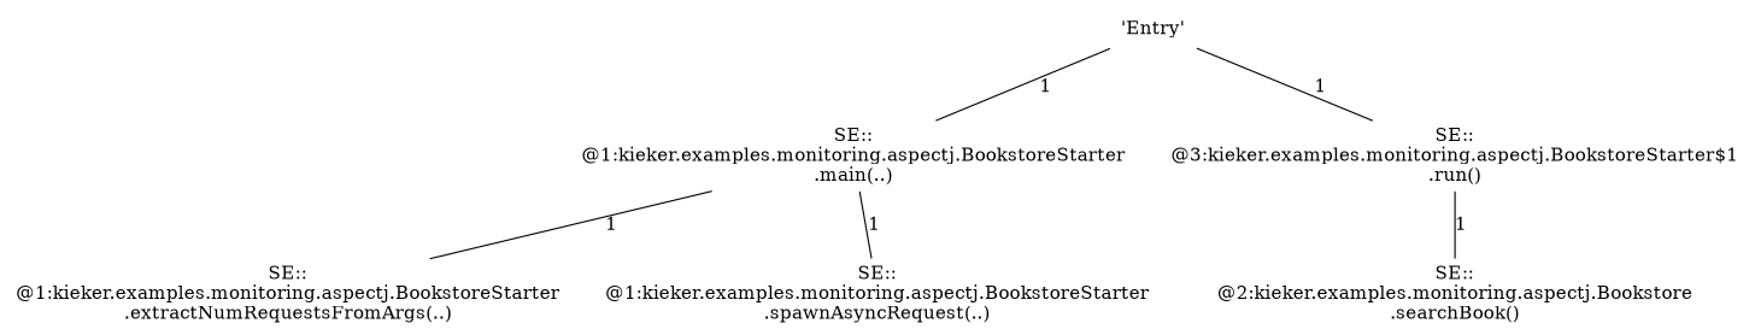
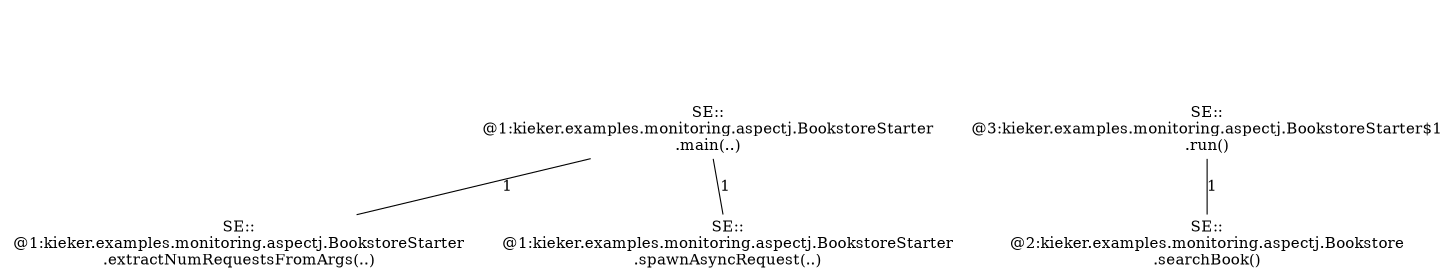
  digraph {
    node [shape=none]
    edge [arrowhead=none style=solid]
-   n1 [label="'Entry'"]
    n2 [label="SE::\n@1:kieker.examples.monitoring.aspectj.BookstoreStarter\n.main(..)"]
    n3 [label="SE::\n@3:kieker.examples.monitoring.aspectj.BookstoreStarter$1\n.run()"]
    n4 [label="SE::\n@1:kieker.examples.monitoring.aspectj.BookstoreStarter\n.extractNumRequestsFromArgs(..)"]
    n5 [label="SE::\n@1:kieker.examples.monitoring.aspectj.BookstoreStarter\n.spawnAsyncRequest(..)"]
    n6 [label="SE::\n@2:kieker.examples.monitoring.aspectj.Bookstore\n.searchBook()"]
-   n1 -> n2 [label=1]
-   n1 -> n3 [label=1]
    n2 -> n4 [label=1]
    n2 -> n5 [label=1]
    n3 -> n6 [label=1]
  }
